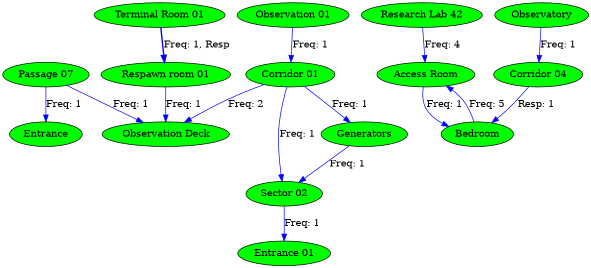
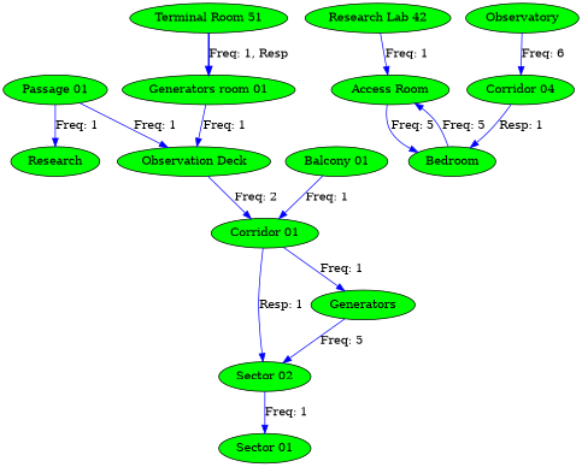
  digraph {
    node [fillcolor=green style=filled]
    edge [color=blue constraint=true]
-   n1 [label=Entrance]
-   n2 [label="Passage 07"]
+   n1 [label=Research]
+   n2 [label="Passage 01"]
    n3 [label="Observation Deck"]
    n4 [label="Corridor 01"]
    n5 [label="Sector 02"]
    n6 [label=Generators]
-   n7 [label="Observation 01"]
-   n8 [label="Entrance 01"]
-   n9 [label="Terminal Room 01"]
-   n10 [label="Respawn room 01"]
+   n7 [label="Balcony 01"]
+   n8 [label="Sector 01"]
+   n9 [label="Terminal Room 51"]
+   n10 [label="Generators room 01"]
    n11 [label="Research Lab 42"]
    n12 [label="Access Room"]
    n13 [label=Bedroom]
    n14 [label=Observatory]
    n15 [label="Corridor 04"]
    n2 -> n1 [label="Freq: 1"]
    n2 -> n3 [label="Freq: 1"]
-   n4 -> n3 [label="Freq: 2"]
-   n4 -> n5 [label="Freq: 1"]
+   n3 -> n4 [label="Freq: 2"]
+   n4 -> n5 [label="Resp: 1"]
    n4 -> n6 [label="Freq: 1"]
    n5 -> n8 [label="Freq: 1"]
-   n6 -> n5 [label="Freq: 1"]
+   n6 -> n5 [label="Freq: 5"]
    n7 -> n4 [label="Freq: 1"]
    n9 -> n10 [label="Freq: 1, Resp" style=bold]
    n10 -> n3 [label="Freq: 1"]
-   n11 -> n12 [label="Freq: 4"]
-   n12 -> n13 [label="Freq: 1"]
+   n11 -> n12 [label="Freq: 1"]
+   n12 -> n13 [label="Freq: 5"]
    n13 -> n12 [label="Freq: 5"]
-   n14 -> n15 [label="Freq: 1"]
+   n14 -> n15 [label="Freq: 6"]
    n15 -> n13 [label="Resp: 1"]
  }
